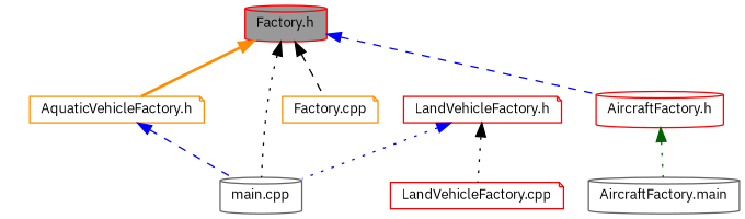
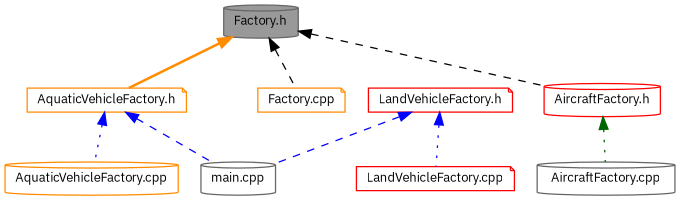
  digraph {
    fontname="IBM Plex Sans"
    node [color=red fillcolor=white fontname="IBM Plex Sans" fontsize=10 shape=cylinder style=filled]
    edge [color=blue dir=back fontname="IBM Plex Sans" fontsize=10 labelfontname=Helvetica labelfontsize=10 style=dashed]
-   n1 [fillcolor=grey60 fontcolor=black height=0.2 label="Factory.h" width=0.4]
+   n1 [color=gray40 fillcolor=grey60 fontcolor=black height=0.2 label="Factory.h" width=0.4]
    n2 [height=0.2 label="AircraftFactory.h" width=0.4]
    n3 [color=gray40 height=0.2 label="main.cpp" width=0.4]
    n4 [color=darkorange height=0.2 label="AquaticVehicleFactory.h" shape=note width=0.4]
    n5 [color=darkorange height=0.2 label="Factory.cpp" shape=note width=0.4]
-   n6 [color=gray40 height=0.2 label="AircraftFactory.main" width=0.4]
+   n6 [color=gray40 height=0.2 label="AircraftFactory.cpp" width=0.4]
+   n7 [color=darkorange height=0.2 label="AquaticVehicleFactory.cpp" width=0.4]
    n8 [height=0.2 label="LandVehicleFactory.h" shape=note width=0.4]
    n9 [height=0.2 label="LandVehicleFactory.cpp" shape=note width=0.4]
-   n1 -> n2
-   n1 -> n3 [color=black style=dotted]
+   n1 -> n2 [color=black]
    n1 -> n4 [color=darkorange style=bold]
    n1 -> n5 [color=black]
    n2 -> n6 [color=darkgreen style=dotted]
    n4 -> n3
-   n8 -> n3 [style=dotted]
-   n8 -> n9 [color=black style=dotted]
+   n4 -> n7 [style=dotted]
+   n8 -> n3
+   n8 -> n9 [style=dotted]
  }
